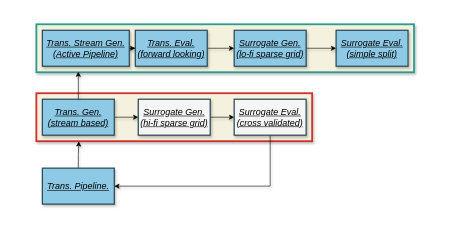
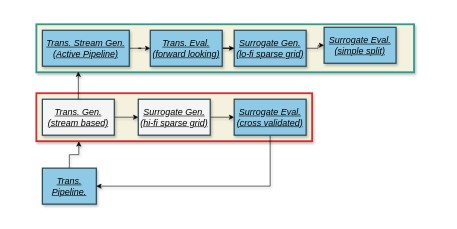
  <mxCell id="0" />
  <mxCell id="1" parent="0" />
  <mxCell id="2" value="" style="rounded=0;whiteSpace=wrap;html=1;fillColor=#F4F1DE;strokeColor=#2A9D8F;fontColor=#333333;strokeWidth=3;shadow=1;" vertex="1" parent="1"><mxGeometry x="60" y="40" width="630" height="80" as="geometry" /></mxCell>
  <mxCell id="3" value="" style="swimlane;sketch=0;startSize=23;movable=0;swimlaneLine=1;strokeWidth=3;strokeColor=none;fillColor=none;" vertex="1" parent="1"><mxGeometry x="20" y="20" width="720" height="340" as="geometry" /></mxCell>
  <mxCell id="4" value="" style="rounded=0;whiteSpace=wrap;html=1;strokeColor=#D03030;fontColor=#333333;strokeWidth=3;shadow=1;fillColor=#F4F1DE;" vertex="1" parent="3"><mxGeometry x="40" y="135" width="460" height="80" as="geometry" /></mxCell>
  <mxCell id="5" style="edgeStyle=orthogonalEdgeStyle;rounded=0;orthogonalLoop=1;jettySize=auto;html=1;entryX=0;entryY=0.5;entryDx=0;entryDy=0;shadow=1;" edge="1" parent="3" source="6" target="15"><mxGeometry relative="1" as="geometry" /></mxCell>
- <mxCell id="6" value="&lt;u&gt;&lt;i&gt;Trans. Gen.&lt;br&gt;(stream based)&lt;/i&gt;&lt;/u&gt;&lt;i style=&quot;font-size: 15px&quot;&gt;&lt;u style=&quot;font-size: 15px&quot;&gt;&lt;br style=&quot;font-size: 15px&quot;&gt;&lt;/u&gt;&lt;/i&gt;" style="rounded=0;whiteSpace=wrap;html=1;sketch=0;fillColor=#8ecae6;strokeColor=#264653;fontSize=15;shadow=1;strokeWidth=2;glass=0;" vertex="1" parent="3"><mxGeometry x="50" y="145" width="120" height="60" as="geometry" /></mxCell>
+ <mxCell id="6" value="&lt;u&gt;&lt;i&gt;Trans. Gen.&lt;br&gt;(stream based)&lt;/i&gt;&lt;/u&gt;&lt;i style=&quot;font-size: 15px&quot;&gt;&lt;u style=&quot;font-size: 15px&quot;&gt;&lt;br style=&quot;font-size: 15px&quot;&gt;&lt;/u&gt;&lt;/i&gt;" style="rounded=0;whiteSpace=wrap;html=1;sketch=0;fillColor=#f5f5f5;strokeColor=#264653;fontSize=15;shadow=1;strokeWidth=2;glass=0;" vertex="1" parent="3"><mxGeometry x="50" y="145" width="120" height="60" as="geometry" /></mxCell>
  <mxCell id="7" style="edgeStyle=orthogonalEdgeStyle;rounded=0;orthogonalLoop=1;jettySize=auto;html=1;entryX=0;entryY=0.5;entryDx=0;entryDy=0;shadow=1;" edge="1" parent="3" source="8" target="10"><mxGeometry relative="1" as="geometry" /></mxCell>
  <mxCell id="8" value="&lt;u&gt;&lt;i&gt;Trans. Stream Gen. (&lt;/i&gt;&lt;/u&gt;&lt;u&gt;&lt;i&gt;Active Pipeline)&lt;/i&gt;&lt;/u&gt;&lt;i style=&quot;font-size: 15px&quot;&gt;&lt;u style=&quot;font-size: 15px&quot;&gt;&lt;br style=&quot;font-size: 15px&quot;&gt;&lt;/u&gt;&lt;/i&gt;" style="rounded=0;whiteSpace=wrap;html=1;sketch=0;fillColor=#8ecae6;strokeColor=#264653;fontSize=15;shadow=1;strokeWidth=2;glass=0;" vertex="1" parent="3"><mxGeometry x="50" y="30" width="145" height="60" as="geometry" /></mxCell>
  <mxCell id="9" style="edgeStyle=orthogonalEdgeStyle;rounded=0;orthogonalLoop=1;jettySize=auto;html=1;entryX=0;entryY=0.5;entryDx=0;entryDy=0;shadow=1;" edge="1" parent="3" source="10" target="13"><mxGeometry relative="1" as="geometry" /></mxCell>
- <mxCell id="10" value="&lt;u&gt;&lt;i&gt;Trans. Eval.&lt;br&gt;(forward looking)&lt;/i&gt;&lt;/u&gt;&lt;i style=&quot;font-size: 15px&quot;&gt;&lt;u style=&quot;font-size: 15px&quot;&gt;&lt;br style=&quot;font-size: 15px&quot;&gt;&lt;/u&gt;&lt;/i&gt;" style="rounded=0;whiteSpace=wrap;html=1;sketch=0;fillColor=#8ecae6;strokeColor=#264653;fontSize=15;shadow=1;strokeWidth=2;glass=0;" vertex="1" parent="3"><mxGeometry x="205" y="30" width="120" height="60" as="geometry" /></mxCell>
- <mxCell id="11" value="&lt;i style=&quot;font-size: 15px&quot;&gt;&lt;u style=&quot;font-size: 15px&quot;&gt;Surrogate Eval.&lt;br&gt;(simple split)&lt;br style=&quot;font-size: 15px&quot;&gt;&lt;/u&gt;&lt;/i&gt;" style="rounded=0;whiteSpace=wrap;html=1;sketch=0;fillColor=#8ecae6;strokeColor=#264653;fontSize=15;shadow=1;strokeWidth=2;glass=0;" vertex="1" parent="3"><mxGeometry x="540" y="30" width="120" height="60" as="geometry" /></mxCell>
+ <mxCell id="10" value="&lt;u&gt;&lt;i&gt;Trans. Eval.&lt;br&gt;(forward looking)&lt;/i&gt;&lt;/u&gt;&lt;i style=&quot;font-size: 15px&quot;&gt;&lt;u style=&quot;font-size: 15px&quot;&gt;&lt;br style=&quot;font-size: 15px&quot;&gt;&lt;/u&gt;&lt;/i&gt;" style="rounded=0;whiteSpace=wrap;html=1;sketch=0;fillColor=#8ecae6;strokeColor=#264653;fontSize=15;shadow=1;strokeWidth=2;glass=0;" vertex="1" parent="3"><mxGeometry x="230" y="30" width="120" height="60" as="geometry" /></mxCell>
+ <mxCell id="11" value="&lt;i style=&quot;font-size: 15px&quot;&gt;&lt;u style=&quot;font-size: 15px&quot;&gt;Surrogate Eval.&lt;br&gt;(simple split)&lt;br style=&quot;font-size: 15px&quot;&gt;&lt;/u&gt;&lt;/i&gt;" style="rounded=0;whiteSpace=wrap;html=1;sketch=0;fillColor=#8ecae6;strokeColor=#264653;fontSize=15;shadow=1;strokeWidth=2;glass=0;" vertex="1" parent="3"><mxGeometry x="520" y="25" width="120" height="60" as="geometry" /></mxCell>
  <mxCell id="12" style="edgeStyle=orthogonalEdgeStyle;rounded=0;orthogonalLoop=1;jettySize=auto;html=1;entryX=0;entryY=0.5;entryDx=0;entryDy=0;shadow=1;" edge="1" parent="3" source="13" target="11"><mxGeometry relative="1" as="geometry" /></mxCell>
  <mxCell id="13" value="&lt;u&gt;&lt;i&gt;Surrogate Gen.&lt;br&gt;(lo-fi sparse grid)&lt;/i&gt;&lt;/u&gt;&lt;i style=&quot;font-size: 15px&quot;&gt;&lt;u style=&quot;font-size: 15px&quot;&gt;&lt;br style=&quot;font-size: 15px&quot;&gt;&lt;/u&gt;&lt;/i&gt;" style="rounded=0;whiteSpace=wrap;html=1;sketch=0;fillColor=#8ecae6;strokeColor=#264653;fontSize=15;shadow=1;strokeWidth=2;glass=0;" vertex="1" parent="3"><mxGeometry x="370" y="30" width="120" height="60" as="geometry" /></mxCell>
  <mxCell id="14" style="edgeStyle=orthogonalEdgeStyle;rounded=0;orthogonalLoop=1;jettySize=auto;html=1;shadow=1;" edge="1" parent="3" source="15" target="17"><mxGeometry relative="1" as="geometry" /></mxCell>
  <mxCell id="15" value="&lt;u&gt;&lt;i&gt;Surrogate Gen.&lt;br&gt;(hi-fi sparse grid)&lt;/i&gt;&lt;/u&gt;&lt;i style=&quot;font-size: 15px&quot;&gt;&lt;u style=&quot;font-size: 15px&quot;&gt;&lt;br style=&quot;font-size: 15px&quot;&gt;&lt;/u&gt;&lt;/i&gt;" style="rounded=0;whiteSpace=wrap;html=1;sketch=0;fillColor=#f5f5f5;strokeColor=#264653;fontSize=15;shadow=1;strokeWidth=2;glass=0;" vertex="1" parent="3"><mxGeometry x="210" y="145" width="120" height="60" as="geometry" /></mxCell>
  <mxCell id="16" style="edgeStyle=orthogonalEdgeStyle;rounded=0;orthogonalLoop=1;jettySize=auto;html=1;entryX=1;entryY=0.5;entryDx=0;entryDy=0;shadow=1;" edge="1" parent="3" source="17" target="19"><mxGeometry relative="1" as="geometry"><mxPoint x="450" y="220" as="sourcePoint" /><Array as="points"><mxPoint x="430" y="290" /></Array></mxGeometry></mxCell>
- <mxCell id="17" value="&lt;i style=&quot;font-size: 15px&quot;&gt;&lt;u style=&quot;font-size: 15px&quot;&gt;Surrogate Eval.&lt;br&gt;(cross validated)&lt;br style=&quot;font-size: 15px&quot;&gt;&lt;/u&gt;&lt;/i&gt;" style="rounded=0;whiteSpace=wrap;html=1;sketch=0;fillColor=#f5f5f5;strokeColor=#264653;fontSize=15;shadow=1;strokeWidth=2;glass=0;" vertex="1" parent="3"><mxGeometry x="370" y="145" width="120" height="60" as="geometry" /></mxCell>
+ <mxCell id="17" value="&lt;i style=&quot;font-size: 15px&quot;&gt;&lt;u style=&quot;font-size: 15px&quot;&gt;Surrogate Eval.&lt;br&gt;(cross validated)&lt;br style=&quot;font-size: 15px&quot;&gt;&lt;/u&gt;&lt;/i&gt;" style="rounded=0;whiteSpace=wrap;html=1;sketch=0;fillColor=#8ecae6;strokeColor=#264653;fontSize=15;shadow=1;strokeWidth=2;glass=0;" vertex="1" parent="3"><mxGeometry x="370" y="145" width="120" height="60" as="geometry" /></mxCell>
  <mxCell id="18" style="edgeStyle=orthogonalEdgeStyle;rounded=0;orthogonalLoop=1;jettySize=auto;html=1;entryX=0.154;entryY=1.003;entryDx=0;entryDy=0;entryPerimeter=0;shadow=1;" edge="1" parent="3" source="19" target="4"><mxGeometry relative="1" as="geometry"><mxPoint x="110" y="220" as="targetPoint" /></mxGeometry></mxCell>
- <mxCell id="19" value="&lt;u&gt;&lt;i&gt;Trans. Pipeline.&lt;/i&gt;&lt;/u&gt;&lt;i style=&quot;font-size: 15px&quot;&gt;&lt;u style=&quot;font-size: 15px&quot;&gt;&lt;br style=&quot;font-size: 15px&quot;&gt;&lt;/u&gt;&lt;/i&gt;" style="rounded=0;whiteSpace=wrap;html=1;sketch=0;fillColor=#8ecae6;strokeColor=#264653;fontSize=15;shadow=1;strokeWidth=2;glass=0;" vertex="1" parent="3"><mxGeometry x="50" y="260" width="120" height="60" as="geometry" /></mxCell>
+ <mxCell id="19" value="&lt;u&gt;&lt;i&gt;Trans. Pipeline.&lt;/i&gt;&lt;/u&gt;&lt;i style=&quot;font-size: 15px&quot;&gt;&lt;u style=&quot;font-size: 15px&quot;&gt;&lt;br style=&quot;font-size: 15px&quot;&gt;&lt;/u&gt;&lt;/i&gt;" style="rounded=0;whiteSpace=wrap;html=1;sketch=0;fillColor=#8ecae6;strokeColor=#264653;fontSize=15;shadow=1;strokeWidth=2;glass=0;" vertex="1" parent="3"><mxGeometry x="50" y="260" width="90" height="60" as="geometry" /></mxCell>
  <mxCell id="20" style="edgeStyle=orthogonalEdgeStyle;rounded=0;orthogonalLoop=1;jettySize=auto;html=1;shadow=1;" edge="1" parent="1" source="6"><mxGeometry relative="1" as="geometry"><mxPoint x="130" y="119" as="targetPoint" /><Array as="points"><mxPoint x="130" y="119" /></Array></mxGeometry></mxCell>
